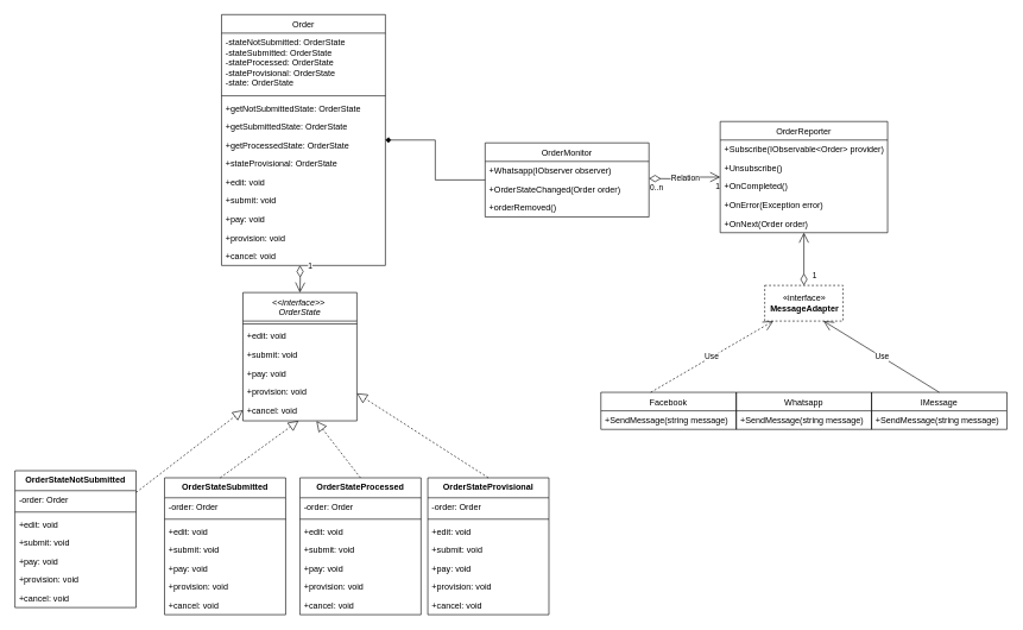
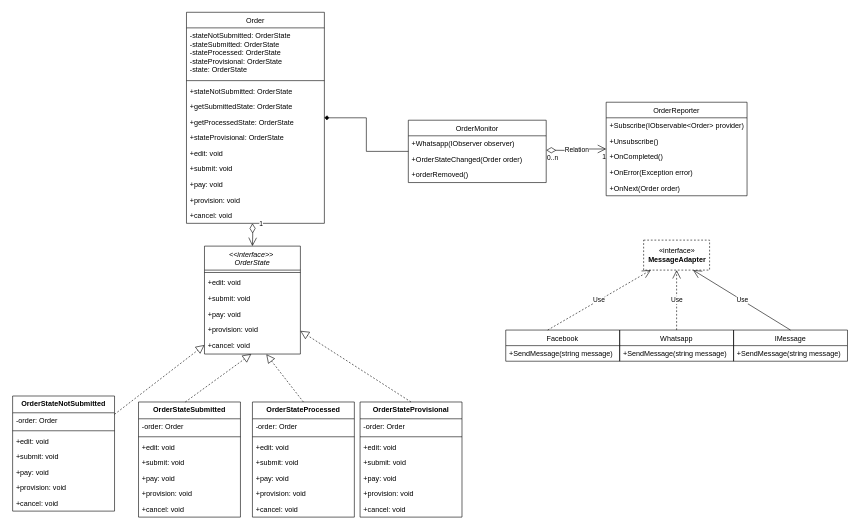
  <mxCell id="0" />
  <mxCell id="1" parent="0" />
  <mxCell id="2" value="«interface»&lt;br&gt;&lt;b&gt;MessageAdapter&lt;/b&gt;" style="html=1;dashed=1;" parent="1" vertex="1"><mxGeometry x="1072.5" y="400" width="110" height="50" as="geometry" /></mxCell>
  <mxCell id="3" style="edgeStyle=orthogonalEdgeStyle;rounded=0;orthogonalLoop=1;jettySize=auto;html=1;endArrow=diamond;" parent="1" source="4" edge="1" target="61"><mxGeometry relative="1" as="geometry"><mxPoint x="620" y="252" as="targetPoint" /></mxGeometry></mxCell>
  <mxCell id="4" value="OrderMonitor" style="swimlane;fontStyle=0;childLayout=stackLayout;horizontal=1;startSize=26;fillColor=none;horizontalStack=0;resizeParent=1;resizeParentMax=0;resizeLast=0;collapsible=1;marginBottom=0;" parent="1" vertex="1"><mxGeometry x="680" y="200" width="230" height="104" as="geometry" /></mxCell>
  <mxCell id="5" value="+Whatsapp(IObserver observer)" style="text;strokeColor=none;fillColor=none;align=left;verticalAlign=top;spacingLeft=4;spacingRight=4;overflow=hidden;rotatable=0;points=[[0,0.5],[1,0.5]];portConstraint=eastwest;" parent="4" vertex="1"><mxGeometry y="26" width="230" height="26" as="geometry" /></mxCell>
  <mxCell id="6" value="+OrderStateChanged(Order order)" style="text;strokeColor=none;fillColor=none;align=left;verticalAlign=top;spacingLeft=4;spacingRight=4;overflow=hidden;rotatable=0;points=[[0,0.5],[1,0.5]];portConstraint=eastwest;" parent="4" vertex="1"><mxGeometry y="52" width="230" height="26" as="geometry" /></mxCell>
  <mxCell id="7" value="+orderRemoved()" style="text;strokeColor=none;fillColor=none;align=left;verticalAlign=top;spacingLeft=4;spacingRight=4;overflow=hidden;rotatable=0;points=[[0,0.5],[1,0.5]];portConstraint=eastwest;" parent="4" vertex="1"><mxGeometry y="78" width="230" height="26" as="geometry" /></mxCell>
  <mxCell id="8" value="Whatsapp" style="swimlane;fontStyle=0;childLayout=stackLayout;horizontal=1;startSize=26;fillColor=none;horizontalStack=0;resizeParent=1;resizeParentMax=0;resizeLast=0;collapsible=1;marginBottom=0;" parent="1" vertex="1"><mxGeometry x="1032.5" y="550" width="190" height="52" as="geometry" /></mxCell>
  <mxCell id="9" value="+SendMessage(string message)" style="text;strokeColor=none;fillColor=none;align=left;verticalAlign=top;spacingLeft=4;spacingRight=4;overflow=hidden;rotatable=0;points=[[0,0.5],[1,0.5]];portConstraint=eastwest;" parent="8" vertex="1"><mxGeometry y="26" width="190" height="26" as="geometry" /></mxCell>
  <mxCell id="10" value="IMessage" style="swimlane;fontStyle=0;childLayout=stackLayout;horizontal=1;startSize=26;fillColor=none;horizontalStack=0;resizeParent=1;resizeParentMax=0;resizeLast=0;collapsible=1;marginBottom=0;" parent="1" vertex="1"><mxGeometry x="1222.5" y="550" width="190" height="52" as="geometry" /></mxCell>
  <mxCell id="11" value="+SendMessage(string message)" style="text;strokeColor=none;fillColor=none;align=left;verticalAlign=top;spacingLeft=4;spacingRight=4;overflow=hidden;rotatable=0;points=[[0,0.5],[1,0.5]];portConstraint=eastwest;" parent="10" vertex="1"><mxGeometry y="26" width="190" height="26" as="geometry" /></mxCell>
  <mxCell id="12" value="Facebook" style="swimlane;fontStyle=0;childLayout=stackLayout;horizontal=1;startSize=26;fillColor=none;horizontalStack=0;resizeParent=1;resizeParentMax=0;resizeLast=0;collapsible=1;marginBottom=0;" parent="1" vertex="1"><mxGeometry x="842.5" y="550" width="190" height="52" as="geometry" /></mxCell>
  <mxCell id="13" value="Use" style="endArrow=open;endSize=12;dashed=1;html=1;" parent="12" target="2" edge="1"><mxGeometry width="160" relative="1" as="geometry"><mxPoint x="70" as="sourcePoint" /><mxPoint x="230" as="targetPoint" /></mxGeometry></mxCell>
  <mxCell id="14" value="+SendMessage(string message)" style="text;strokeColor=none;fillColor=none;align=left;verticalAlign=top;spacingLeft=4;spacingRight=4;overflow=hidden;rotatable=0;points=[[0,0.5],[1,0.5]];portConstraint=eastwest;" parent="12" vertex="1"><mxGeometry y="26" width="190" height="26" as="geometry" /></mxCell>
  <mxCell id="15" value="Use" style="endArrow=open;endSize=12;dashed=0;html=1;exitX=0.5;exitY=0;exitDx=0;exitDy=0;entryX=0.75;entryY=1;entryDx=0;entryDy=0;" parent="1" source="10" target="2" edge="1"><mxGeometry width="160" relative="1" as="geometry"><mxPoint x="910" y="360" as="sourcePoint" /><mxPoint x="1021.435" y="277" as="targetPoint" /></mxGeometry></mxCell>
+ <mxCell id="16" value="Use" style="endArrow=open;endSize=12;dashed=1;html=1;exitX=0.5;exitY=0;exitDx=0;exitDy=0;entryX=0.5;entryY=1;entryDx=0;entryDy=0;" parent="1" source="8" target="2" edge="1"><mxGeometry width="160" relative="1" as="geometry"><mxPoint x="1170" y="370" as="sourcePoint" /><mxPoint x="1031.435" y="287" as="targetPoint" /><Array as="points" /></mxGeometry></mxCell>
  <mxCell id="17" value="Relation" style="endArrow=open;html=1;endSize=12;startArrow=diamondThin;startSize=14;startFill=0;edgeStyle=orthogonalEdgeStyle;" parent="1" target="20" edge="1"><mxGeometry relative="1" as="geometry"><mxPoint x="910" y="250" as="sourcePoint" /><mxPoint x="1020" y="250" as="targetPoint" /></mxGeometry></mxCell>
  <mxCell id="18" value="0..n" style="edgeLabel;resizable=0;html=1;align=left;verticalAlign=top;" parent="17" connectable="0" vertex="1"><mxGeometry x="-1" relative="1" as="geometry" /></mxCell>
  <mxCell id="19" value="1" style="edgeLabel;resizable=0;html=1;align=right;verticalAlign=top;" parent="17" connectable="0" vertex="1"><mxGeometry x="1" relative="1" as="geometry" /></mxCell>
  <mxCell id="20" value="OrderReporter" style="swimlane;fontStyle=0;childLayout=stackLayout;horizontal=1;startSize=26;fillColor=none;horizontalStack=0;resizeParent=1;resizeParentMax=0;resizeLast=0;collapsible=1;marginBottom=0;" parent="1" vertex="1"><mxGeometry x="1010" y="170" width="235" height="156" as="geometry" /></mxCell>
  <mxCell id="21" value="+Subscribe(IObservable&lt;Order&gt; provider)" style="text;strokeColor=none;fillColor=none;align=left;verticalAlign=top;spacingLeft=4;spacingRight=4;overflow=hidden;rotatable=0;points=[[0,0.5],[1,0.5]];portConstraint=eastwest;" parent="20" vertex="1"><mxGeometry y="26" width="235" height="26" as="geometry" /></mxCell>
  <mxCell id="22" value="+Unsubscribe()" style="text;strokeColor=none;fillColor=none;align=left;verticalAlign=top;spacingLeft=4;spacingRight=4;overflow=hidden;rotatable=0;points=[[0,0.5],[1,0.5]];portConstraint=eastwest;" parent="20" vertex="1"><mxGeometry y="52" width="235" height="26" as="geometry" /></mxCell>
  <mxCell id="23" value="+OnCompleted()" style="text;strokeColor=none;fillColor=none;align=left;verticalAlign=top;spacingLeft=4;spacingRight=4;overflow=hidden;rotatable=0;points=[[0,0.5],[1,0.5]];portConstraint=eastwest;" parent="20" vertex="1"><mxGeometry y="78" width="235" height="26" as="geometry" /></mxCell>
  <mxCell id="24" value="+OnError(Exception error)" style="text;strokeColor=none;fillColor=none;align=left;verticalAlign=top;spacingLeft=4;spacingRight=4;overflow=hidden;rotatable=0;points=[[0,0.5],[1,0.5]];portConstraint=eastwest;" parent="20" vertex="1"><mxGeometry y="104" width="235" height="26" as="geometry" /></mxCell>
  <mxCell id="25" value="+OnNext(Order order)" style="text;strokeColor=none;fillColor=none;align=left;verticalAlign=top;spacingLeft=4;spacingRight=4;overflow=hidden;rotatable=0;points=[[0,0.5],[1,0.5]];portConstraint=eastwest;" parent="20" vertex="1"><mxGeometry y="130" width="235" height="26" as="geometry" /></mxCell>
- <mxCell id="26" value="1" style="endArrow=open;html=1;endSize=12;startArrow=diamondThin;startSize=14;startFill=0;edgeStyle=orthogonalEdgeStyle;align=left;verticalAlign=bottom;exitX=0.5;exitY=0;exitDx=0;exitDy=0;" parent="1" source="2" target="20" edge="1"><mxGeometry x="-0.858" y="-10" relative="1" as="geometry"><mxPoint x="1090" y="460" as="sourcePoint" /><mxPoint x="1250" y="460" as="targetPoint" /><mxPoint as="offset" /></mxGeometry></mxCell>
  <mxCell id="27" value="&lt;&lt;interface&gt;&gt; &#10;OrderState" style="swimlane;fontStyle=2;align=center;verticalAlign=top;childLayout=stackLayout;horizontal=1;startSize=40;horizontalStack=0;resizeParent=1;resizeLast=0;collapsible=1;marginBottom=0;rounded=0;shadow=0;strokeWidth=1;" vertex="1" parent="1"><mxGeometry x="340" y="410" width="160" height="180" as="geometry"><mxRectangle x="130" y="380" width="160" height="26" as="alternateBounds" /></mxGeometry></mxCell>
  <mxCell id="28" value="" style="line;html=1;strokeWidth=1;align=left;verticalAlign=middle;spacingTop=-1;spacingLeft=3;spacingRight=3;rotatable=0;labelPosition=right;points=[];portConstraint=eastwest;" vertex="1" parent="27"><mxGeometry y="40" width="160" height="8" as="geometry" /></mxCell>
  <mxCell id="29" value="+edit: void" style="text;align=left;verticalAlign=top;spacingLeft=4;spacingRight=4;overflow=hidden;rotatable=0;points=[[0,0.5],[1,0.5]];portConstraint=eastwest;" vertex="1" parent="27"><mxGeometry y="48" width="160" height="26" as="geometry" /></mxCell>
  <mxCell id="30" value="+submit: void" style="text;align=left;verticalAlign=top;spacingLeft=4;spacingRight=4;overflow=hidden;rotatable=0;points=[[0,0.5],[1,0.5]];portConstraint=eastwest;" vertex="1" parent="27"><mxGeometry y="74" width="160" height="26" as="geometry" /></mxCell>
  <mxCell id="31" value="+pay: void" style="text;align=left;verticalAlign=top;spacingLeft=4;spacingRight=4;overflow=hidden;rotatable=0;points=[[0,0.5],[1,0.5]];portConstraint=eastwest;" vertex="1" parent="27"><mxGeometry y="100" width="160" height="26" as="geometry" /></mxCell>
  <mxCell id="32" value="+provision: void" style="text;align=left;verticalAlign=top;spacingLeft=4;spacingRight=4;overflow=hidden;rotatable=0;points=[[0,0.5],[1,0.5]];portConstraint=eastwest;" vertex="1" parent="27"><mxGeometry y="126" width="160" height="26" as="geometry" /></mxCell>
  <mxCell id="33" value="+cancel: void" style="text;align=left;verticalAlign=top;spacingLeft=4;spacingRight=4;overflow=hidden;rotatable=0;points=[[0,0.5],[1,0.5]];portConstraint=eastwest;" vertex="1" parent="27"><mxGeometry y="152" width="160" height="26" as="geometry" /></mxCell>
  <mxCell id="34" value="OrderStateNotSubmitted" style="swimlane;fontStyle=1;align=center;verticalAlign=top;childLayout=stackLayout;horizontal=1;startSize=28;horizontalStack=0;resizeParent=1;resizeParentMax=0;resizeLast=0;collapsible=1;marginBottom=0;" vertex="1" parent="1"><mxGeometry x="20" y="660" width="170" height="192" as="geometry"><mxRectangle x="60" y="462" width="100" height="26" as="alternateBounds" /></mxGeometry></mxCell>
  <mxCell id="35" value="-order: Order" style="text;strokeColor=none;fillColor=none;align=left;verticalAlign=top;spacingLeft=4;spacingRight=4;overflow=hidden;rotatable=0;points=[[0,0.5],[1,0.5]];portConstraint=eastwest;" vertex="1" parent="34"><mxGeometry y="28" width="170" height="26" as="geometry" /></mxCell>
  <mxCell id="36" value="" style="line;strokeWidth=1;fillColor=none;align=left;verticalAlign=middle;spacingTop=-1;spacingLeft=3;spacingRight=3;rotatable=0;labelPosition=right;points=[];portConstraint=eastwest;" vertex="1" parent="34"><mxGeometry y="54" width="170" height="8" as="geometry" /></mxCell>
  <mxCell id="37" value="+edit: void" style="text;strokeColor=none;fillColor=none;align=left;verticalAlign=top;spacingLeft=4;spacingRight=4;overflow=hidden;rotatable=0;points=[[0,0.5],[1,0.5]];portConstraint=eastwest;" vertex="1" parent="34"><mxGeometry y="62" width="170" height="26" as="geometry" /></mxCell>
  <mxCell id="38" value="+submit: void" style="text;strokeColor=none;fillColor=none;align=left;verticalAlign=top;spacingLeft=4;spacingRight=4;overflow=hidden;rotatable=0;points=[[0,0.5],[1,0.5]];portConstraint=eastwest;" vertex="1" parent="34"><mxGeometry y="88" width="170" height="26" as="geometry" /></mxCell>
  <mxCell id="39" value="+pay: void" style="text;strokeColor=none;fillColor=none;align=left;verticalAlign=top;spacingLeft=4;spacingRight=4;overflow=hidden;rotatable=0;points=[[0,0.5],[1,0.5]];portConstraint=eastwest;" vertex="1" parent="34"><mxGeometry y="114" width="170" height="26" as="geometry" /></mxCell>
  <mxCell id="40" value="+provision: void" style="text;strokeColor=none;fillColor=none;align=left;verticalAlign=top;spacingLeft=4;spacingRight=4;overflow=hidden;rotatable=0;points=[[0,0.5],[1,0.5]];portConstraint=eastwest;" vertex="1" parent="34"><mxGeometry y="140" width="170" height="26" as="geometry" /></mxCell>
  <mxCell id="41" value="+cancel: void" style="text;strokeColor=none;fillColor=none;align=left;verticalAlign=top;spacingLeft=4;spacingRight=4;overflow=hidden;rotatable=0;points=[[0,0.5],[1,0.5]];portConstraint=eastwest;" vertex="1" parent="34"><mxGeometry y="166" width="170" height="26" as="geometry" /></mxCell>
  <mxCell id="42" value="OrderStateSubmitted" style="swimlane;fontStyle=1;align=center;verticalAlign=top;childLayout=stackLayout;horizontal=1;startSize=28;horizontalStack=0;resizeParent=1;resizeParentMax=0;resizeLast=0;collapsible=1;marginBottom=0;" vertex="1" parent="1"><mxGeometry x="230" y="670" width="170" height="192" as="geometry"><mxRectangle x="60" y="462" width="100" height="26" as="alternateBounds" /></mxGeometry></mxCell>
  <mxCell id="43" value="-order: Order" style="text;strokeColor=none;fillColor=none;align=left;verticalAlign=top;spacingLeft=4;spacingRight=4;overflow=hidden;rotatable=0;points=[[0,0.5],[1,0.5]];portConstraint=eastwest;" vertex="1" parent="42"><mxGeometry y="28" width="170" height="26" as="geometry" /></mxCell>
  <mxCell id="44" value="" style="line;strokeWidth=1;fillColor=none;align=left;verticalAlign=middle;spacingTop=-1;spacingLeft=3;spacingRight=3;rotatable=0;labelPosition=right;points=[];portConstraint=eastwest;" vertex="1" parent="42"><mxGeometry y="54" width="170" height="8" as="geometry" /></mxCell>
  <mxCell id="45" value="+edit: void" style="text;strokeColor=none;fillColor=none;align=left;verticalAlign=top;spacingLeft=4;spacingRight=4;overflow=hidden;rotatable=0;points=[[0,0.5],[1,0.5]];portConstraint=eastwest;" vertex="1" parent="42"><mxGeometry y="62" width="170" height="26" as="geometry" /></mxCell>
  <mxCell id="46" value="+submit: void" style="text;strokeColor=none;fillColor=none;align=left;verticalAlign=top;spacingLeft=4;spacingRight=4;overflow=hidden;rotatable=0;points=[[0,0.5],[1,0.5]];portConstraint=eastwest;" vertex="1" parent="42"><mxGeometry y="88" width="170" height="26" as="geometry" /></mxCell>
  <mxCell id="47" value="+pay: void" style="text;strokeColor=none;fillColor=none;align=left;verticalAlign=top;spacingLeft=4;spacingRight=4;overflow=hidden;rotatable=0;points=[[0,0.5],[1,0.5]];portConstraint=eastwest;" vertex="1" parent="42"><mxGeometry y="114" width="170" height="26" as="geometry" /></mxCell>
  <mxCell id="48" value="+provision: void" style="text;strokeColor=none;fillColor=none;align=left;verticalAlign=top;spacingLeft=4;spacingRight=4;overflow=hidden;rotatable=0;points=[[0,0.5],[1,0.5]];portConstraint=eastwest;" vertex="1" parent="42"><mxGeometry y="140" width="170" height="26" as="geometry" /></mxCell>
  <mxCell id="49" value="+cancel: void" style="text;strokeColor=none;fillColor=none;align=left;verticalAlign=top;spacingLeft=4;spacingRight=4;overflow=hidden;rotatable=0;points=[[0,0.5],[1,0.5]];portConstraint=eastwest;" vertex="1" parent="42"><mxGeometry y="166" width="170" height="26" as="geometry" /></mxCell>
  <mxCell id="50" value="OrderStateProcessed" style="swimlane;fontStyle=1;align=center;verticalAlign=top;childLayout=stackLayout;horizontal=1;startSize=28;horizontalStack=0;resizeParent=1;resizeParentMax=0;resizeLast=0;collapsible=1;marginBottom=0;" vertex="1" parent="1"><mxGeometry y="670" width="170" height="192" as="geometry" x="420"><mxRectangle x="60" y="462" width="100" height="26" as="alternateBounds" /></mxGeometry></mxCell>
  <mxCell id="51" value="-order: Order" style="text;strokeColor=none;fillColor=none;align=left;verticalAlign=top;spacingLeft=4;spacingRight=4;overflow=hidden;rotatable=0;points=[[0,0.5],[1,0.5]];portConstraint=eastwest;" vertex="1" parent="50"><mxGeometry y="28" width="170" height="26" as="geometry" /></mxCell>
  <mxCell id="52" value="" style="line;strokeWidth=1;fillColor=none;align=left;verticalAlign=middle;spacingTop=-1;spacingLeft=3;spacingRight=3;rotatable=0;labelPosition=right;points=[];portConstraint=eastwest;" vertex="1" parent="50"><mxGeometry y="54" width="170" height="8" as="geometry" /></mxCell>
  <mxCell id="53" value="+edit: void" style="text;strokeColor=none;fillColor=none;align=left;verticalAlign=top;spacingLeft=4;spacingRight=4;overflow=hidden;rotatable=0;points=[[0,0.5],[1,0.5]];portConstraint=eastwest;" vertex="1" parent="50"><mxGeometry y="62" width="170" height="26" as="geometry" /></mxCell>
  <mxCell id="54" value="+submit: void" style="text;strokeColor=none;fillColor=none;align=left;verticalAlign=top;spacingLeft=4;spacingRight=4;overflow=hidden;rotatable=0;points=[[0,0.5],[1,0.5]];portConstraint=eastwest;" vertex="1" parent="50"><mxGeometry y="88" width="170" height="26" as="geometry" /></mxCell>
  <mxCell id="55" value="+pay: void" style="text;strokeColor=none;fillColor=none;align=left;verticalAlign=top;spacingLeft=4;spacingRight=4;overflow=hidden;rotatable=0;points=[[0,0.5],[1,0.5]];portConstraint=eastwest;" vertex="1" parent="50"><mxGeometry y="114" width="170" height="26" as="geometry" /></mxCell>
  <mxCell id="56" value="+provision: void" style="text;strokeColor=none;fillColor=none;align=left;verticalAlign=top;spacingLeft=4;spacingRight=4;overflow=hidden;rotatable=0;points=[[0,0.5],[1,0.5]];portConstraint=eastwest;" vertex="1" parent="50"><mxGeometry y="140" width="170" height="26" as="geometry" /></mxCell>
  <mxCell id="57" value="+cancel: void" style="text;strokeColor=none;fillColor=none;align=left;verticalAlign=top;spacingLeft=4;spacingRight=4;overflow=hidden;rotatable=0;points=[[0,0.5],[1,0.5]];portConstraint=eastwest;" vertex="1" parent="50"><mxGeometry y="166" width="170" height="26" as="geometry" /></mxCell>
  <mxCell id="58" value="" style="endArrow=block;dashed=1;endFill=0;endSize=12;html=1;entryX=0;entryY=0.5;entryDx=0;entryDy=0;" edge="1" parent="1" source="34" target="33"><mxGeometry width="160" relative="1" as="geometry"><mxPoint x="120" y="550" as="sourcePoint" /><mxPoint x="280" y="550" as="targetPoint" /></mxGeometry></mxCell>
  <mxCell id="59" value="" style="endArrow=block;dashed=1;endFill=0;endSize=12;html=1;entryX=0;entryY=0.5;entryDx=0;entryDy=0;exitX=0.459;exitY=0;exitDx=0;exitDy=0;exitPerimeter=0;" edge="1" parent="1" source="42"><mxGeometry width="160" relative="1" as="geometry"><mxPoint x="349.996" y="675" as="sourcePoint" /><mxPoint x="418.09" y="590" as="targetPoint" /></mxGeometry></mxCell>
  <mxCell id="60" value="" style="endArrow=block;dashed=1;endFill=0;endSize=12;html=1;exitX=0.5;exitY=0;exitDx=0;exitDy=0;entryX=0.645;entryY=1.095;entryDx=0;entryDy=0;entryPerimeter=0;" edge="1" parent="1" source="50" target="33"><mxGeometry width="160" relative="1" as="geometry"><mxPoint x="301.906" y="680" as="sourcePoint" /><mxPoint x="500" y="590" as="targetPoint" /></mxGeometry></mxCell>
  <mxCell id="61" value="Order" style="swimlane;fontStyle=0;align=center;verticalAlign=top;childLayout=stackLayout;horizontal=1;startSize=26;horizontalStack=0;resizeParent=1;resizeLast=0;collapsible=1;marginBottom=0;rounded=0;shadow=0;strokeWidth=1;" vertex="1" parent="1"><mxGeometry x="310" y="20" width="230" height="352" as="geometry"><mxRectangle x="340" y="380" width="170" height="26" as="alternateBounds" /></mxGeometry></mxCell>
  <mxCell id="62" value="-stateNotSubmitted: OrderState&#10;-stateSubmitted: OrderState&#10;-stateProcessed: OrderState&#10;-stateProvisional: OrderState&#10;-state: OrderState" style="text;align=left;verticalAlign=top;spacingLeft=4;spacingRight=4;overflow=hidden;rotatable=0;points=[[0,0.5],[1,0.5]];portConstraint=eastwest;" vertex="1" parent="61"><mxGeometry y="26" width="230" height="84" as="geometry" /></mxCell>
  <mxCell id="63" value="" style="line;html=1;strokeWidth=1;align=left;verticalAlign=middle;spacingTop=-1;spacingLeft=3;spacingRight=3;rotatable=0;labelPosition=right;points=[];portConstraint=eastwest;" vertex="1" parent="61"><mxGeometry y="110" width="230" height="8" as="geometry" /></mxCell>
- <mxCell id="64" value="+getNotSubmittedState: OrderState" style="text;align=left;verticalAlign=top;spacingLeft=4;spacingRight=4;overflow=hidden;rotatable=0;points=[[0,0.5],[1,0.5]];portConstraint=eastwest;" vertex="1" parent="61"><mxGeometry y="118" width="230" height="26" as="geometry" /></mxCell>
+ <mxCell id="64" value="+stateNotSubmitted: OrderState" style="text;align=left;verticalAlign=top;spacingLeft=4;spacingRight=4;overflow=hidden;rotatable=0;points=[[0,0.5],[1,0.5]];portConstraint=eastwest;" vertex="1" parent="61"><mxGeometry y="118" width="230" height="26" as="geometry" /></mxCell>
  <mxCell id="65" value="+getSubmittedState: OrderState" style="text;align=left;verticalAlign=top;spacingLeft=4;spacingRight=4;overflow=hidden;rotatable=0;points=[[0,0.5],[1,0.5]];portConstraint=eastwest;" vertex="1" parent="61"><mxGeometry y="144" width="230" height="26" as="geometry" /></mxCell>
  <mxCell id="66" value="+getProcessedState: OrderState" style="text;align=left;verticalAlign=top;spacingLeft=4;spacingRight=4;overflow=hidden;rotatable=0;points=[[0,0.5],[1,0.5]];portConstraint=eastwest;" vertex="1" parent="61"><mxGeometry y="170" width="230" height="26" as="geometry" /></mxCell>
  <mxCell id="67" value="+stateProvisional: OrderState" style="text;align=left;verticalAlign=top;spacingLeft=4;spacingRight=4;overflow=hidden;rotatable=0;points=[[0,0.5],[1,0.5]];portConstraint=eastwest;" vertex="1" parent="61"><mxGeometry y="196" width="230" height="26" as="geometry" /></mxCell>
  <mxCell id="68" value="+edit: void" style="text;align=left;verticalAlign=top;spacingLeft=4;spacingRight=4;overflow=hidden;rotatable=0;points=[[0,0.5],[1,0.5]];portConstraint=eastwest;" vertex="1" parent="61"><mxGeometry y="222" width="230" height="26" as="geometry" /></mxCell>
  <mxCell id="69" value="+submit: void" style="text;align=left;verticalAlign=top;spacingLeft=4;spacingRight=4;overflow=hidden;rotatable=0;points=[[0,0.5],[1,0.5]];portConstraint=eastwest;" vertex="1" parent="61"><mxGeometry y="248" width="230" height="26" as="geometry" /></mxCell>
  <mxCell id="70" value="+pay: void" style="text;align=left;verticalAlign=top;spacingLeft=4;spacingRight=4;overflow=hidden;rotatable=0;points=[[0,0.5],[1,0.5]];portConstraint=eastwest;" vertex="1" parent="61"><mxGeometry y="274" width="230" height="26" as="geometry" /></mxCell>
  <mxCell id="71" value="+provision: void" style="text;align=left;verticalAlign=top;spacingLeft=4;spacingRight=4;overflow=hidden;rotatable=0;points=[[0,0.5],[1,0.5]];portConstraint=eastwest;" vertex="1" parent="61"><mxGeometry y="300" width="230" height="26" as="geometry" /></mxCell>
  <mxCell id="72" value="+cancel: void" style="text;align=left;verticalAlign=top;spacingLeft=4;spacingRight=4;overflow=hidden;rotatable=0;points=[[0,0.5],[1,0.5]];portConstraint=eastwest;" vertex="1" parent="61"><mxGeometry y="326" width="230" height="26" as="geometry" /></mxCell>
  <mxCell id="73" value="1" style="endArrow=open;html=1;endSize=12;startArrow=diamondThin;startSize=14;startFill=0;edgeStyle=orthogonalEdgeStyle;align=left;verticalAlign=bottom;exitX=0.5;exitY=1;exitDx=0;exitDy=0;" edge="1" parent="1" target="27"><mxGeometry x="-0.5" y="10" relative="1" as="geometry"><mxPoint y="372" as="sourcePoint" x="420" /><mxPoint y="420" as="targetPoint" x="420" /><mxPoint as="offset" /></mxGeometry></mxCell>
  <mxCell id="74" value="OrderStateProvisional" style="swimlane;fontStyle=1;align=center;verticalAlign=top;childLayout=stackLayout;horizontal=1;startSize=28;horizontalStack=0;resizeParent=1;resizeParentMax=0;resizeLast=0;collapsible=1;marginBottom=0;" vertex="1" parent="1"><mxGeometry x="599.52" y="670" width="170" height="192" as="geometry"><mxRectangle x="60" y="462" width="100" height="26" as="alternateBounds" /></mxGeometry></mxCell>
  <mxCell id="75" value="-order: Order" style="text;strokeColor=none;fillColor=none;align=left;verticalAlign=top;spacingLeft=4;spacingRight=4;overflow=hidden;rotatable=0;points=[[0,0.5],[1,0.5]];portConstraint=eastwest;" vertex="1" parent="74"><mxGeometry y="28" width="170" height="26" as="geometry" /></mxCell>
  <mxCell id="76" value="" style="line;strokeWidth=1;fillColor=none;align=left;verticalAlign=middle;spacingTop=-1;spacingLeft=3;spacingRight=3;rotatable=0;labelPosition=right;points=[];portConstraint=eastwest;" vertex="1" parent="74"><mxGeometry y="54" width="170" height="8" as="geometry" /></mxCell>
  <mxCell id="77" value="+edit: void" style="text;strokeColor=none;fillColor=none;align=left;verticalAlign=top;spacingLeft=4;spacingRight=4;overflow=hidden;rotatable=0;points=[[0,0.5],[1,0.5]];portConstraint=eastwest;" vertex="1" parent="74"><mxGeometry y="62" width="170" height="26" as="geometry" /></mxCell>
  <mxCell id="78" value="+submit: void" style="text;strokeColor=none;fillColor=none;align=left;verticalAlign=top;spacingLeft=4;spacingRight=4;overflow=hidden;rotatable=0;points=[[0,0.5],[1,0.5]];portConstraint=eastwest;" vertex="1" parent="74"><mxGeometry y="88" width="170" height="26" as="geometry" /></mxCell>
  <mxCell id="79" value="+pay: void" style="text;strokeColor=none;fillColor=none;align=left;verticalAlign=top;spacingLeft=4;spacingRight=4;overflow=hidden;rotatable=0;points=[[0,0.5],[1,0.5]];portConstraint=eastwest;" vertex="1" parent="74"><mxGeometry y="114" width="170" height="26" as="geometry" /></mxCell>
  <mxCell id="80" value="+provision: void" style="text;strokeColor=none;fillColor=none;align=left;verticalAlign=top;spacingLeft=4;spacingRight=4;overflow=hidden;rotatable=0;points=[[0,0.5],[1,0.5]];portConstraint=eastwest;" vertex="1" parent="74"><mxGeometry y="140" width="170" height="26" as="geometry" /></mxCell>
  <mxCell id="81" value="+cancel: void" style="text;strokeColor=none;fillColor=none;align=left;verticalAlign=top;spacingLeft=4;spacingRight=4;overflow=hidden;rotatable=0;points=[[0,0.5],[1,0.5]];portConstraint=eastwest;" vertex="1" parent="74"><mxGeometry y="166" width="170" height="26" as="geometry" /></mxCell>
  <mxCell id="82" value="" style="endArrow=block;dashed=1;endFill=0;endSize=12;html=1;exitX=0.5;exitY=0;exitDx=0;exitDy=0;" edge="1" parent="1" source="74" target="27"><mxGeometry width="160" relative="1" as="geometry"><mxPoint x="231.426" y="700" as="sourcePoint" /><mxPoint x="430" y="589.836" as="targetPoint" /></mxGeometry></mxCell>
